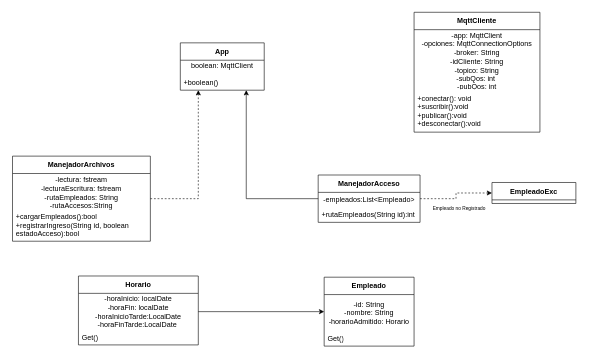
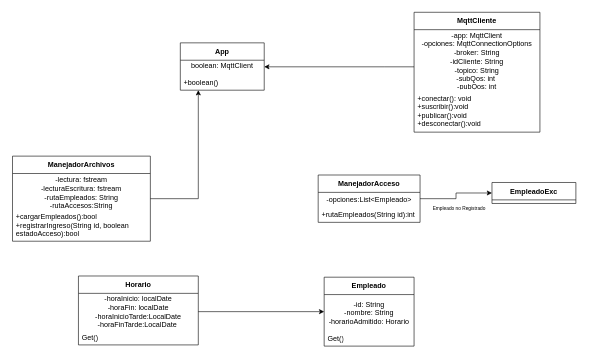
  <mxCell id="0" />
  <mxCell id="1" parent="0" />
  <mxCell id="2" value="Horario" style="swimlane;fontStyle=1;align=center;verticalAlign=middle;childLayout=stackLayout;horizontal=1;startSize=29;horizontalStack=0;resizeParent=1;resizeParentMax=0;resizeLast=0;collapsible=0;marginBottom=0;html=1;whiteSpace=wrap;" vertex="1" parent="1"><mxGeometry x="130" y="460" width="200" height="115" as="geometry" /></mxCell>
  <mxCell id="3" value="-horaInicio: localDate&lt;div&gt;-horaFin: localDate&lt;/div&gt;&lt;div&gt;-horaInicioTarde:LocalDate&lt;/div&gt;&lt;div&gt;-horaFinTarde:LocalDate&amp;nbsp;&lt;/div&gt;&lt;div&gt;&lt;br&gt;&lt;/div&gt;&lt;div&gt;&lt;br&gt;&lt;/div&gt;" style="text;html=1;strokeColor=none;fillColor=none;align=center;verticalAlign=middle;spacingLeft=4;spacingRight=4;overflow=hidden;rotatable=0;points=[[0,0.5],[1,0.5]];portConstraint=eastwest;whiteSpace=wrap;" vertex="1" parent="2"><mxGeometry y="29" width="200" height="61" as="geometry" /></mxCell>
  <mxCell id="4" value="Get()" style="text;html=1;strokeColor=none;fillColor=none;align=left;verticalAlign=middle;spacingLeft=4;spacingRight=4;overflow=hidden;rotatable=0;points=[[0,0.5],[1,0.5]];portConstraint=eastwest;whiteSpace=wrap;" vertex="1" parent="2"><mxGeometry y="90" width="200" height="25" as="geometry" /></mxCell>
  <mxCell id="5" value="Empleado" style="swimlane;fontStyle=1;align=center;verticalAlign=middle;childLayout=stackLayout;horizontal=1;startSize=29;horizontalStack=0;resizeParent=1;resizeParentMax=0;resizeLast=0;collapsible=0;marginBottom=0;html=1;whiteSpace=wrap;" vertex="1" parent="1"><mxGeometry x="540" y="462" width="150" height="115" as="geometry" /></mxCell>
  <mxCell id="6" value="-id: String&lt;div&gt;-nombre: String&lt;/div&gt;&lt;div&gt;-horarioAdmitido: Horario&lt;/div&gt;" style="text;html=1;strokeColor=none;fillColor=none;align=center;verticalAlign=middle;spacingLeft=4;spacingRight=4;overflow=hidden;rotatable=0;points=[[0,0.5],[1,0.5]];portConstraint=eastwest;whiteSpace=wrap;" vertex="1" parent="5"><mxGeometry y="29" width="150" height="61" as="geometry" /></mxCell>
  <mxCell id="7" value="Get()" style="text;html=1;strokeColor=none;fillColor=none;align=left;verticalAlign=middle;spacingLeft=4;spacingRight=4;overflow=hidden;rotatable=0;points=[[0,0.5],[1,0.5]];portConstraint=eastwest;whiteSpace=wrap;" vertex="1" parent="5"><mxGeometry y="90" width="150" height="25" as="geometry" /></mxCell>
- <mxCell id="8" style="edgeStyle=orthogonalEdgeStyle;rounded=0;orthogonalLoop=1;jettySize=auto;html=1;dashed=1;" edge="1" parent="1" source="9" target="22"><mxGeometry relative="1" as="geometry"><Array as="points"><mxPoint x="330" y="331" /></Array></mxGeometry></mxCell>
+ <mxCell id="8" style="edgeStyle=orthogonalEdgeStyle;rounded=0;orthogonalLoop=1;jettySize=auto;html=1;" edge="1" parent="1" source="9" target="22"><mxGeometry relative="1" as="geometry"><Array as="points"><mxPoint x="330" y="331" /></Array></mxGeometry></mxCell>
  <mxCell id="9" value="ManejadorArchivos" style="swimlane;fontStyle=1;align=center;verticalAlign=middle;childLayout=stackLayout;horizontal=1;startSize=29;horizontalStack=0;resizeParent=1;resizeParentMax=0;resizeLast=0;collapsible=0;marginBottom=0;html=1;whiteSpace=wrap;" vertex="1" parent="1"><mxGeometry y="260" width="230" height="142" as="geometry" x="20" /></mxCell>
  <mxCell id="10" value="-lectura: fstream&lt;div&gt;-lecturaEscritura: fstream&lt;/div&gt;&lt;div&gt;-rutaEmpleados: String&lt;/div&gt;&lt;div&gt;-rutaAccesos:String&lt;/div&gt;" style="text;html=1;strokeColor=none;fillColor=none;align=center;verticalAlign=middle;spacingLeft=4;spacingRight=4;overflow=hidden;rotatable=0;points=[[0,0.5],[1,0.5]];portConstraint=eastwest;whiteSpace=wrap;" vertex="1" parent="9"><mxGeometry y="29" width="230" height="63" as="geometry" /></mxCell>
  <mxCell id="11" value="+cargarEmpleados():bool&lt;div&gt;+registrarIngreso(String id, boolean estadoAcceso):bool&lt;br&gt;&lt;div&gt;&lt;br&gt;&lt;/div&gt;&lt;/div&gt;" style="text;html=1;strokeColor=none;fillColor=none;align=left;verticalAlign=middle;spacingLeft=4;spacingRight=4;overflow=hidden;rotatable=0;points=[[0,0.5],[1,0.5]];portConstraint=eastwest;whiteSpace=wrap;" vertex="1" parent="9"><mxGeometry y="92" width="230" height="50" as="geometry" /></mxCell>
+ <mxCell id="12" style="edgeStyle=orthogonalEdgeStyle;rounded=0;orthogonalLoop=1;jettySize=auto;html=1;" edge="1" parent="1" source="13" target="22"><mxGeometry relative="1" as="geometry"><Array as="points"><mxPoint x="640" y="111" /><mxPoint x="640" y="111" /></Array></mxGeometry></mxCell>
  <mxCell id="13" value="MqttCliente" style="swimlane;fontStyle=1;align=center;verticalAlign=middle;childLayout=stackLayout;horizontal=1;startSize=29;horizontalStack=0;resizeParent=1;resizeParentMax=0;resizeLast=0;collapsible=0;marginBottom=0;html=1;whiteSpace=wrap;" vertex="1" parent="1"><mxGeometry x="690" y="20" width="210" height="200" as="geometry" /></mxCell>
  <mxCell id="14" value="-app: MqttClient&lt;div&gt;-opciones: MqttConnectionOptions&lt;/div&gt;&lt;div&gt;-broker: String&lt;/div&gt;&lt;div&gt;-idCliente: String&lt;/div&gt;&lt;div&gt;-topico: String&lt;/div&gt;&lt;div&gt;-subQos: int&amp;nbsp;&lt;/div&gt;&lt;div&gt;-pubQos: int&lt;/div&gt;" style="text;html=1;strokeColor=none;fillColor=none;align=center;verticalAlign=middle;spacingLeft=4;spacingRight=4;overflow=hidden;rotatable=0;points=[[0,0.5],[1,0.5]];portConstraint=eastwest;whiteSpace=wrap;" vertex="1" parent="13"><mxGeometry y="29" width="210" height="101" as="geometry" /></mxCell>
  <mxCell id="15" value="+conectar(): void&lt;div&gt;+suscribir():void&lt;/div&gt;&lt;div&gt;+publicar():void&lt;/div&gt;&lt;div&gt;+desconectar():void&lt;/div&gt;" style="text;html=1;strokeColor=none;fillColor=none;align=left;verticalAlign=middle;spacingLeft=4;spacingRight=4;overflow=hidden;rotatable=0;points=[[0,0.5],[1,0.5]];portConstraint=eastwest;whiteSpace=wrap;" vertex="1" parent="13"><mxGeometry y="130" width="210" height="70" as="geometry" /></mxCell>
- <mxCell id="16" style="edgeStyle=orthogonalEdgeStyle;rounded=0;orthogonalLoop=1;jettySize=auto;html=1;" edge="1" parent="1" source="19" target="22"><mxGeometry relative="1" as="geometry"><Array as="points"><mxPoint x="410" y="331" /></Array></mxGeometry></mxCell>
- <mxCell id="17" style="edgeStyle=orthogonalEdgeStyle;rounded=0;orthogonalLoop=1;jettySize=auto;html=1;entryX=0;entryY=0.5;entryDx=0;entryDy=0;dashed=1;" edge="1" parent="1" source="19" target="26"><mxGeometry relative="1" as="geometry" /></mxCell>
+ <mxCell id="17" style="edgeStyle=orthogonalEdgeStyle;rounded=0;orthogonalLoop=1;jettySize=auto;html=1;entryX=0;entryY=0.5;entryDx=0;entryDy=0;" edge="1" parent="1" source="19" target="26"><mxGeometry relative="1" as="geometry" /></mxCell>
  <mxCell id="18" value="&lt;font style=&quot;font-size: 8px;&quot;&gt;Empleado no Registrado&lt;/font&gt;" style="edgeLabel;html=1;align=center;verticalAlign=middle;resizable=0;points=[];" vertex="1" connectable="0" parent="17"><mxGeometry x="-0.15" y="3" relative="1" as="geometry"><mxPoint x="9" y="18" as="offset" /></mxGeometry></mxCell>
  <mxCell id="19" value="ManejadorAcceso" style="swimlane;fontStyle=1;align=center;verticalAlign=middle;childLayout=stackLayout;horizontal=1;startSize=29;horizontalStack=0;resizeParent=1;resizeParentMax=0;resizeLast=0;collapsible=0;marginBottom=0;html=1;whiteSpace=wrap;" vertex="1" parent="1"><mxGeometry x="530" y="291.5" width="170" height="79" as="geometry" /></mxCell>
- <mxCell id="20" value="-empleados:List&amp;lt;Empleado&amp;gt;" style="text;html=1;strokeColor=none;fillColor=none;align=center;verticalAlign=middle;spacingLeft=4;spacingRight=4;overflow=hidden;rotatable=0;points=[[0,0.5],[1,0.5]];portConstraint=eastwest;whiteSpace=wrap;" vertex="1" parent="19"><mxGeometry y="29" width="170" height="25" as="geometry" /></mxCell>
+ <mxCell id="20" value="-opciones:List&amp;lt;Empleado&amp;gt;" style="text;html=1;strokeColor=none;fillColor=none;align=center;verticalAlign=middle;spacingLeft=4;spacingRight=4;overflow=hidden;rotatable=0;points=[[0,0.5],[1,0.5]];portConstraint=eastwest;whiteSpace=wrap;" vertex="1" parent="19"><mxGeometry y="29" width="170" height="25" as="geometry" /></mxCell>
  <mxCell id="21" value="+rutaEmpleados(String id):int" style="text;html=1;strokeColor=none;fillColor=none;align=left;verticalAlign=middle;spacingLeft=4;spacingRight=4;overflow=hidden;rotatable=0;points=[[0,0.5],[1,0.5]];portConstraint=eastwest;whiteSpace=wrap;" vertex="1" parent="19"><mxGeometry y="54" width="170" height="25" as="geometry" /></mxCell>
  <mxCell id="22" value="App" style="swimlane;fontStyle=1;align=center;verticalAlign=middle;childLayout=stackLayout;horizontal=1;startSize=29;horizontalStack=0;resizeParent=1;resizeParentMax=0;resizeLast=0;collapsible=0;marginBottom=0;html=1;whiteSpace=wrap;" vertex="1" parent="1"><mxGeometry x="300" y="71" width="140" height="79" as="geometry" /></mxCell>
  <mxCell id="23" value="boolean: MqttClient&lt;div&gt;&lt;br&gt;&lt;/div&gt;" style="text;html=1;strokeColor=none;fillColor=none;align=center;verticalAlign=middle;spacingLeft=4;spacingRight=4;overflow=hidden;rotatable=0;points=[[0,0.5],[1,0.5]];portConstraint=eastwest;whiteSpace=wrap;" vertex="1" parent="22"><mxGeometry y="29" width="140" height="25" as="geometry" /></mxCell>
  <mxCell id="24" value="+boolean()" style="text;html=1;strokeColor=none;fillColor=none;align=left;verticalAlign=middle;spacingLeft=4;spacingRight=4;overflow=hidden;rotatable=0;points=[[0,0.5],[1,0.5]];portConstraint=eastwest;whiteSpace=wrap;" vertex="1" parent="22"><mxGeometry y="54" width="140" height="25" as="geometry" /></mxCell>
  <mxCell id="25" style="edgeStyle=orthogonalEdgeStyle;rounded=0;orthogonalLoop=1;jettySize=auto;html=1;" edge="1" parent="1" source="3" target="5"><mxGeometry relative="1" as="geometry" /></mxCell>
  <mxCell id="26" value="EmpleadoExc" style="swimlane;fontStyle=1;align=center;verticalAlign=middle;childLayout=stackLayout;horizontal=1;startSize=29;horizontalStack=0;resizeParent=1;resizeParentMax=0;resizeLast=0;collapsible=0;marginBottom=0;html=1;whiteSpace=wrap;" vertex="1" parent="1"><mxGeometry x="820" y="304" width="140" height="35" as="geometry" /></mxCell>
